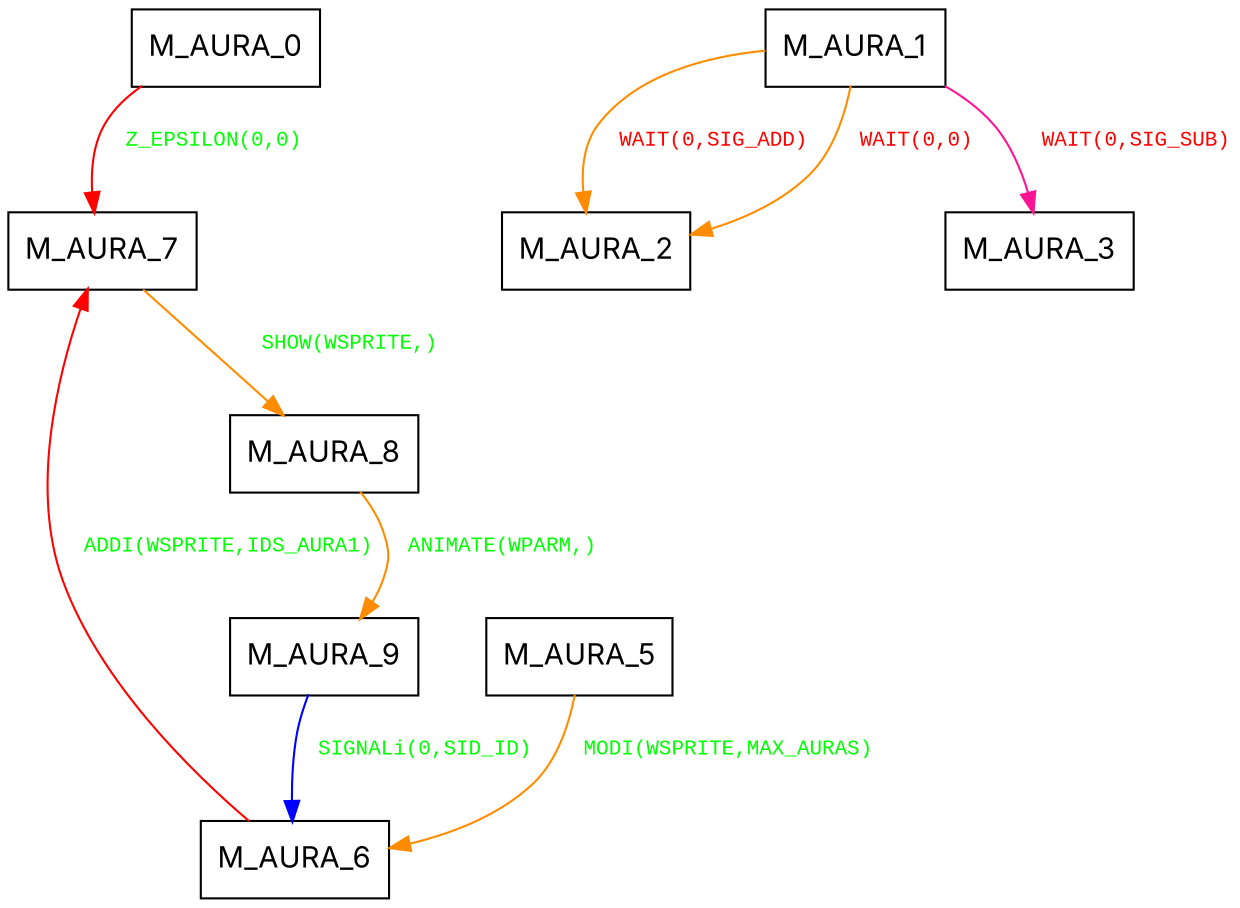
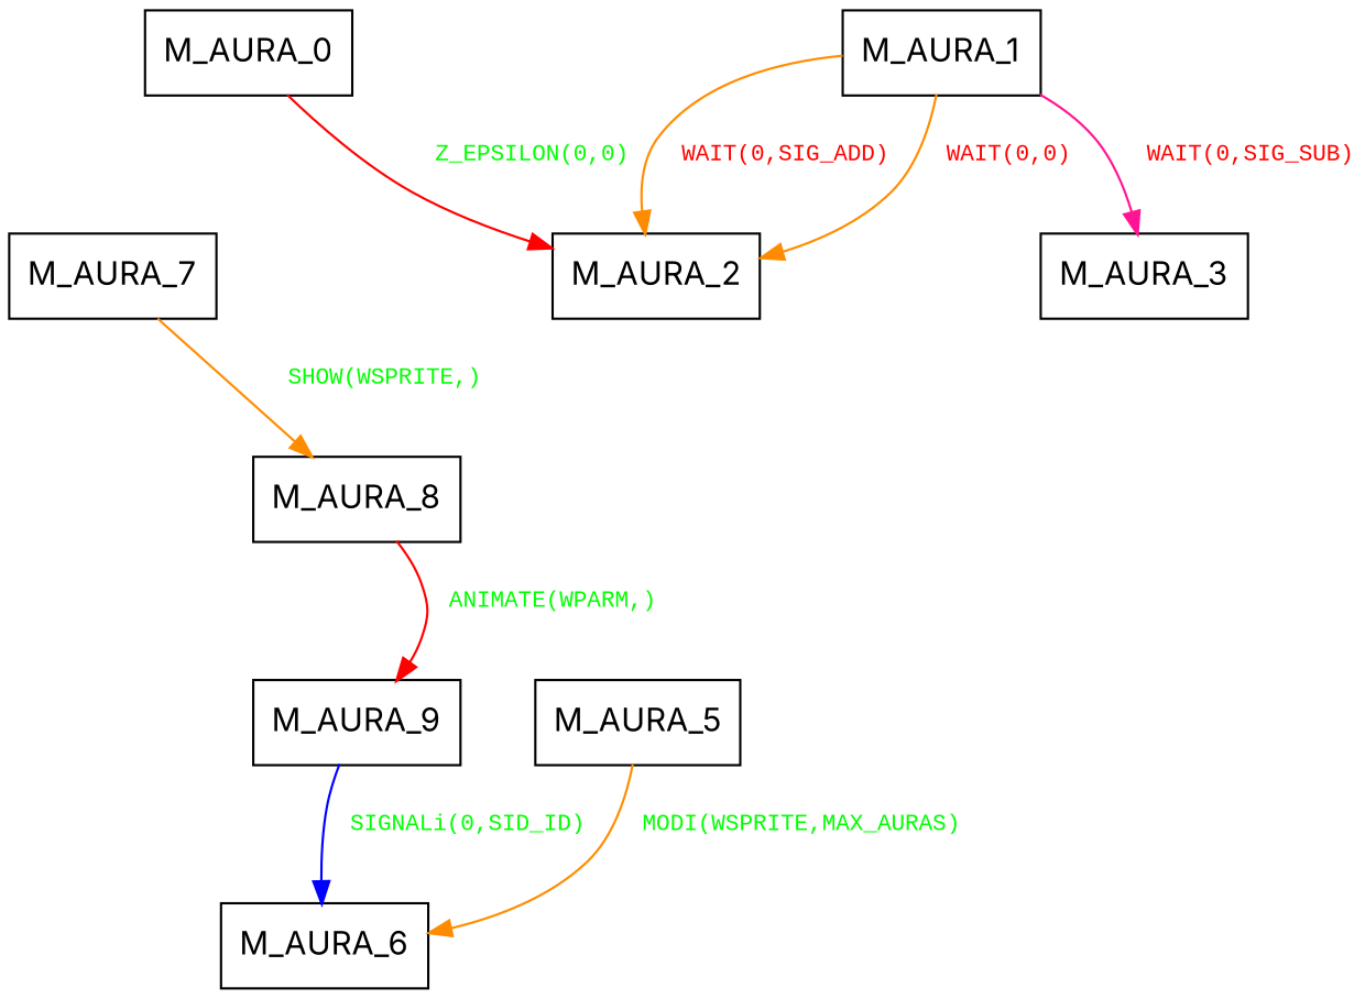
  digraph {
    fontname=Inter
    node [fontname=Inter shape=record]
    edge [color=darkorange fontcolor=green fontname=Inter]
    M_AURA_0
    M_AURA_2
    M_AURA_1
    M_AURA_3
    M_AURA_5
    M_AURA_6
    M_AURA_7
    M_AURA_8
    M_AURA_9
-   M_AURA_0 -> M_AURA_7 [color=red label=< <font face="Courier New" point-size="10"> Z_EPSILON(0,0)<br/> </font>>]
+   M_AURA_0 -> M_AURA_2 [color=red label=< <font face="Courier New" point-size="10"> Z_EPSILON(0,0)<br/> </font>>]
    M_AURA_1 -> M_AURA_2 [fontcolor=red label=< <font face="Courier New" point-size="10"> WAIT(0,SIG_ADD)<br/> </font>>]
    M_AURA_1 -> M_AURA_2 [fontcolor=red label=< <font face="Courier New" point-size="10"> WAIT(0,0)<br/> </font>>]
    M_AURA_1 -> M_AURA_3 [color=deeppink fontcolor=red label=< <font face="Courier New" point-size="10"> WAIT(0,SIG_SUB)<br/> </font>>]
    M_AURA_5 -> M_AURA_6 [label=< <font face="Courier New" point-size="10"> MODI(WSPRITE,MAX_AURAS)<br/> </font>>]
-   M_AURA_6 -> M_AURA_7 [color=red label=< <font face="Courier New" point-size="10"> ADDI(WSPRITE,IDS_AURA1)<br/> </font>>]
    M_AURA_7 -> M_AURA_8 [label=< <font face="Courier New" point-size="10"> SHOW(WSPRITE,)<br/> </font>>]
-   M_AURA_8 -> M_AURA_9 [label=< <font face="Courier New" point-size="10"> ANIMATE(WPARM,)<br/> </font>>]
+   M_AURA_8 -> M_AURA_9 [color=red label=< <font face="Courier New" point-size="10"> ANIMATE(WPARM,)<br/> </font>>]
    M_AURA_9 -> M_AURA_6 [color=blue label=< <font face="Courier New" point-size="10"> SIGNALi(0,SID_ID)<br/> </font>>]
  }
